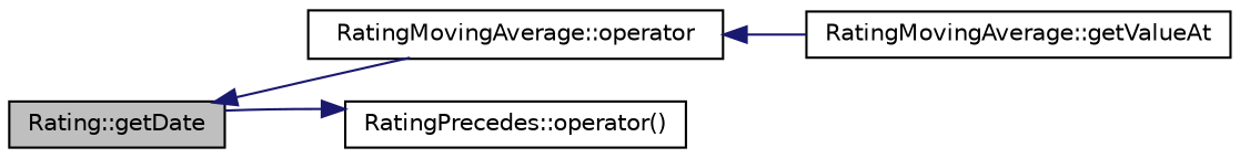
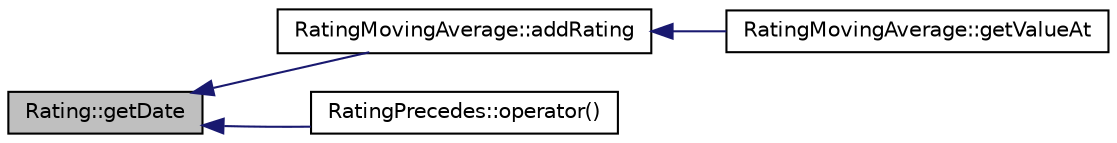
  digraph {
    rankdir=LR
    node [color=black fillcolor=white fontname=Helvetica fontsize=10 shape=record style=filled]
    edge [color=midnightblue dir=back fontname=Helvetica fontsize=10 labelfontname=Helvetica labelfontsize=10 style=solid]
    n1 [fillcolor=grey75 fontcolor=black height=0.2 label="Rating::getDate" width=0.4]
-   n2 [height=0.2 label="RatingMovingAverage::operator" width=0.4]
+   n2 [height=0.2 label="RatingMovingAverage::addRating" width=0.4]
    n3 [height=0.2 label="RatingPrecedes::operator()" width=0.4]
    n4 [height=0.2 label="RatingMovingAverage::getValueAt" width=0.4]
    n1 -> n2
-   n3 -> n1
+   n1 -> n3
    n2 -> n4
  }
